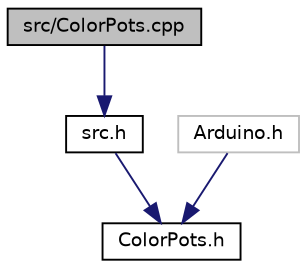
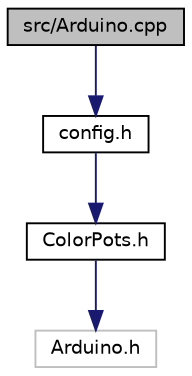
  digraph {
    node [color=black fillcolor=white fontname=Helvetica fontsize=10 shape=record style=filled]
    edge [color=midnightblue fontname=Helvetica fontsize=10 labelfontname=Helvetica labelfontsize=10 style=solid]
-   n1 [fillcolor=grey75 fontcolor=black height=0.2 label="src/ColorPots.cpp" width=0.4]
-   n2 [height=0.2 label="src.h" width=0.4]
+   n1 [fillcolor=grey75 fontcolor=black height=0.2 label="src/Arduino.cpp" width=0.4]
+   n2 [height=0.2 label="config.h" width=0.4]
    n3 [height=0.2 label="ColorPots.h" width=0.4]
    n4 [color=grey75 height=0.2 label="Arduino.h" width=0.4]
    n1 -> n2
    n2 -> n3
-   n4 -> n3
+   n3 -> n4
  }
